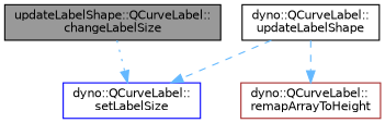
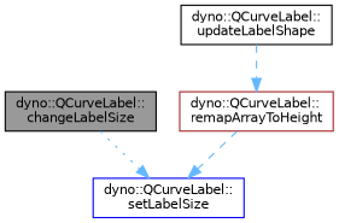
  digraph {
    rankdir=TB
    node [color=black fillcolor=white fontname=Helvetica fontsize=10 shape=box style=filled]
    edge [color=steelblue1 fontname=Helvetica fontsize=10 labelfontname=Helvetica labelfontsize=10 style=dashed]
-   n1 [fillcolor=grey60 fontcolor=black height=0.2 label="updateLabelShape::QCurveLabel::\lchangeLabelSize" width=0.4]
+   n1 [fillcolor=grey60 fontcolor=black height=0.2 label="dyno::QCurveLabel::\lchangeLabelSize" width=0.4]
    n2 [color=blue height=0.2 label="dyno::QCurveLabel::\lsetLabelSize" width=0.4]
    n3 [height=0.2 label="dyno::QCurveLabel::\lupdateLabelShape" width=0.4]
    n4 [color=brown height=0.2 label="dyno::QCurveLabel::\lremapArrayToHeight" width=0.4]
    n1 -> n2 [style=dotted]
-   n3 -> n2
+   n4 -> n2
    n3 -> n4
  }
